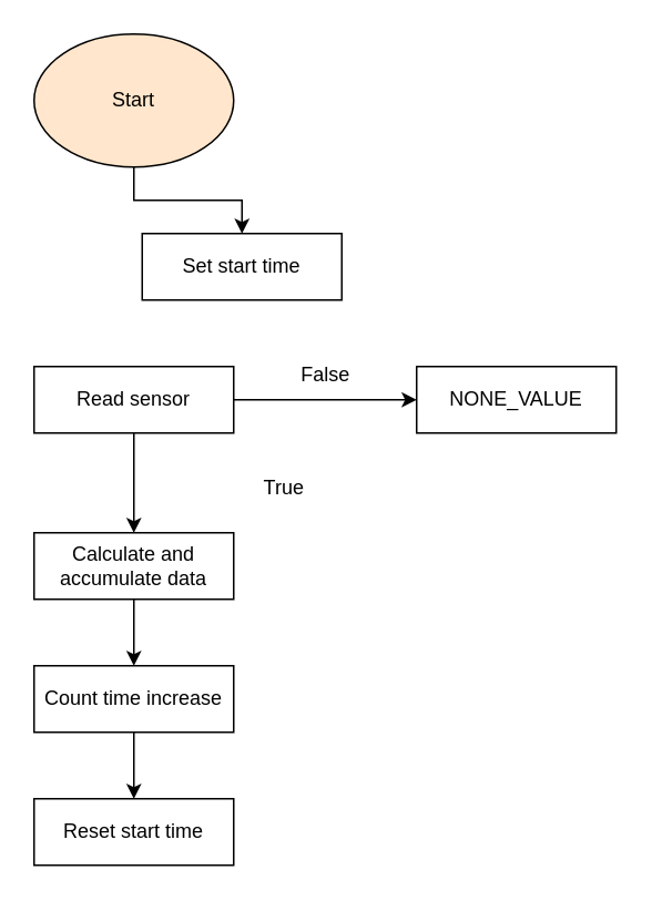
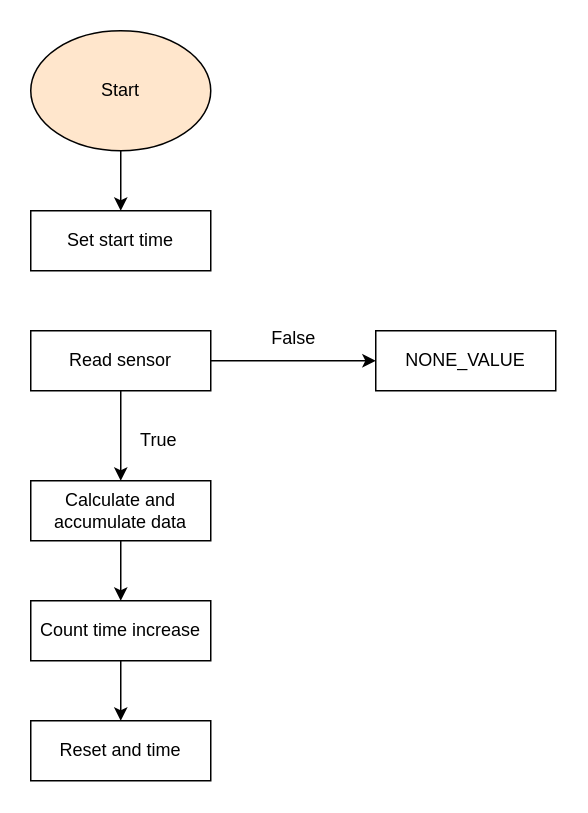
  <mxCell id="0" />
  <mxCell id="1" parent="0" />
  <mxCell id="2" style="edgeStyle=orthogonalEdgeStyle;rounded=0;orthogonalLoop=1;jettySize=auto;html=1;exitX=0.5;exitY=1;exitDx=0;exitDy=0;entryX=0.5;entryY=0;entryDx=0;entryDy=0;" edge="1" parent="1" source="3" target="4"><mxGeometry relative="1" as="geometry" /></mxCell>
  <mxCell id="3" value="&lt;div&gt;Start&lt;/div&gt;" style="ellipse;whiteSpace=wrap;html=1;fillColor=#ffe6cc;" vertex="1" parent="1"><mxGeometry x="20" y="20" width="120" height="80" as="geometry" /></mxCell>
- <mxCell id="4" value="&lt;div&gt;Set start time&lt;/div&gt;" style="rounded=0;whiteSpace=wrap;html=1;" vertex="1" parent="1"><mxGeometry x="85" y="140" width="120" height="40" as="geometry" /></mxCell>
+ <mxCell id="4" value="&lt;div&gt;Set start time&lt;/div&gt;" style="rounded=0;whiteSpace=wrap;html=1;" vertex="1" parent="1"><mxGeometry x="20" y="140" width="120" height="40" as="geometry" /></mxCell>
  <mxCell id="5" style="edgeStyle=orthogonalEdgeStyle;rounded=0;orthogonalLoop=1;jettySize=auto;html=1;exitX=1;exitY=0.5;exitDx=0;exitDy=0;entryX=0;entryY=0.5;entryDx=0;entryDy=0;" edge="1" parent="1" source="7" target="8"><mxGeometry relative="1" as="geometry" /></mxCell>
  <mxCell id="6" style="edgeStyle=orthogonalEdgeStyle;rounded=0;orthogonalLoop=1;jettySize=auto;html=1;exitX=0.5;exitY=1;exitDx=0;exitDy=0;entryX=0.5;entryY=0;entryDx=0;entryDy=0;" edge="1" parent="1" source="7" target="10"><mxGeometry relative="1" as="geometry" /></mxCell>
  <mxCell id="7" value="&lt;div&gt;Read sensor&lt;/div&gt;" style="rounded=0;whiteSpace=wrap;html=1;" vertex="1" parent="1"><mxGeometry x="20" y="220" width="120" height="40" as="geometry" /></mxCell>
  <mxCell id="8" value="&lt;div&gt;NONE_VALUE&lt;/div&gt;" style="rounded=0;whiteSpace=wrap;html=1;" vertex="1" parent="1"><mxGeometry x="250" y="220" width="120" height="40" as="geometry" /></mxCell>
  <mxCell id="9" style="edgeStyle=orthogonalEdgeStyle;rounded=0;orthogonalLoop=1;jettySize=auto;html=1;exitX=0.5;exitY=1;exitDx=0;exitDy=0;entryX=0.5;entryY=0;entryDx=0;entryDy=0;" edge="1" parent="1" source="10" target="12"><mxGeometry relative="1" as="geometry" /></mxCell>
  <mxCell id="10" value="&lt;div&gt;Calculate and accumulate data&lt;/div&gt;" style="rounded=0;whiteSpace=wrap;html=1;" vertex="1" parent="1"><mxGeometry x="20" y="320" width="120" height="40" as="geometry" /></mxCell>
  <mxCell id="11" style="edgeStyle=orthogonalEdgeStyle;rounded=0;orthogonalLoop=1;jettySize=auto;html=1;exitX=0.5;exitY=1;exitDx=0;exitDy=0;entryX=0.5;entryY=0;entryDx=0;entryDy=0;" edge="1" parent="1" source="12" target="15"><mxGeometry relative="1" as="geometry" /></mxCell>
  <mxCell id="12" value="Count time increase" style="rounded=0;whiteSpace=wrap;html=1;" vertex="1" parent="1"><mxGeometry x="20" y="400" width="120" height="40" as="geometry" /></mxCell>
  <mxCell id="13" value="False" style="text;html=1;align=center;verticalAlign=middle;resizable=0;points=[];autosize=1;strokeColor=none;fillColor=none;" vertex="1" parent="1"><mxGeometry x="170" y="210" width="50" height="30" as="geometry" /></mxCell>
- <mxCell id="14" value="True" style="text;html=1;align=center;verticalAlign=middle;resizable=0;points=[];autosize=1;strokeColor=none;fillColor=none;" vertex="1" parent="1"><mxGeometry x="145" y="278" width="50" height="30" as="geometry" /></mxCell>
- <mxCell id="15" value="Reset start time" style="rounded=0;whiteSpace=wrap;html=1;" vertex="1" parent="1"><mxGeometry x="20" y="480" width="120" height="40" as="geometry" /></mxCell>
+ <mxCell id="14" value="True" style="text;html=1;align=center;verticalAlign=middle;resizable=0;points=[];autosize=1;strokeColor=none;fillColor=none;" vertex="1" parent="1"><mxGeometry x="80" y="278" width="50" height="30" as="geometry" /></mxCell>
+ <mxCell id="15" value="Reset and time" style="rounded=0;whiteSpace=wrap;html=1;" vertex="1" parent="1"><mxGeometry x="20" y="480" width="120" height="40" as="geometry" /></mxCell>
